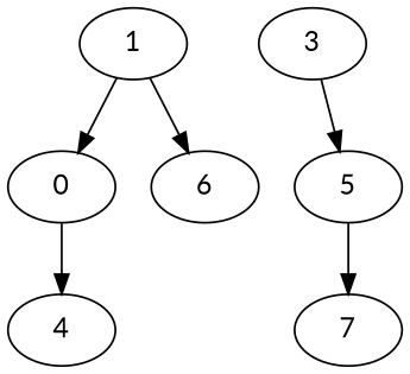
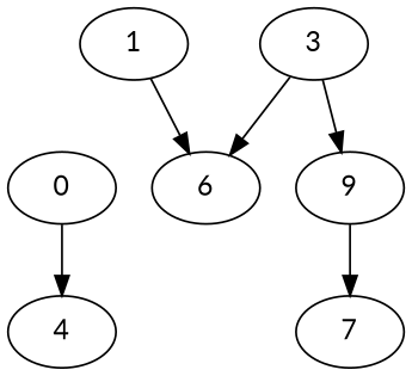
  digraph {
    fontname=Lato
    node [fontname=Lato]
    edge [fontname=Lato]
    n1 [label=0]
    1
    6
    4
    3
-   5
+   5 [label=9]
    7
    n1 -> 4
-   1 -> n1
    1 -> 6
+   3 -> 6
    3 -> 5
    5 -> 7
  }
